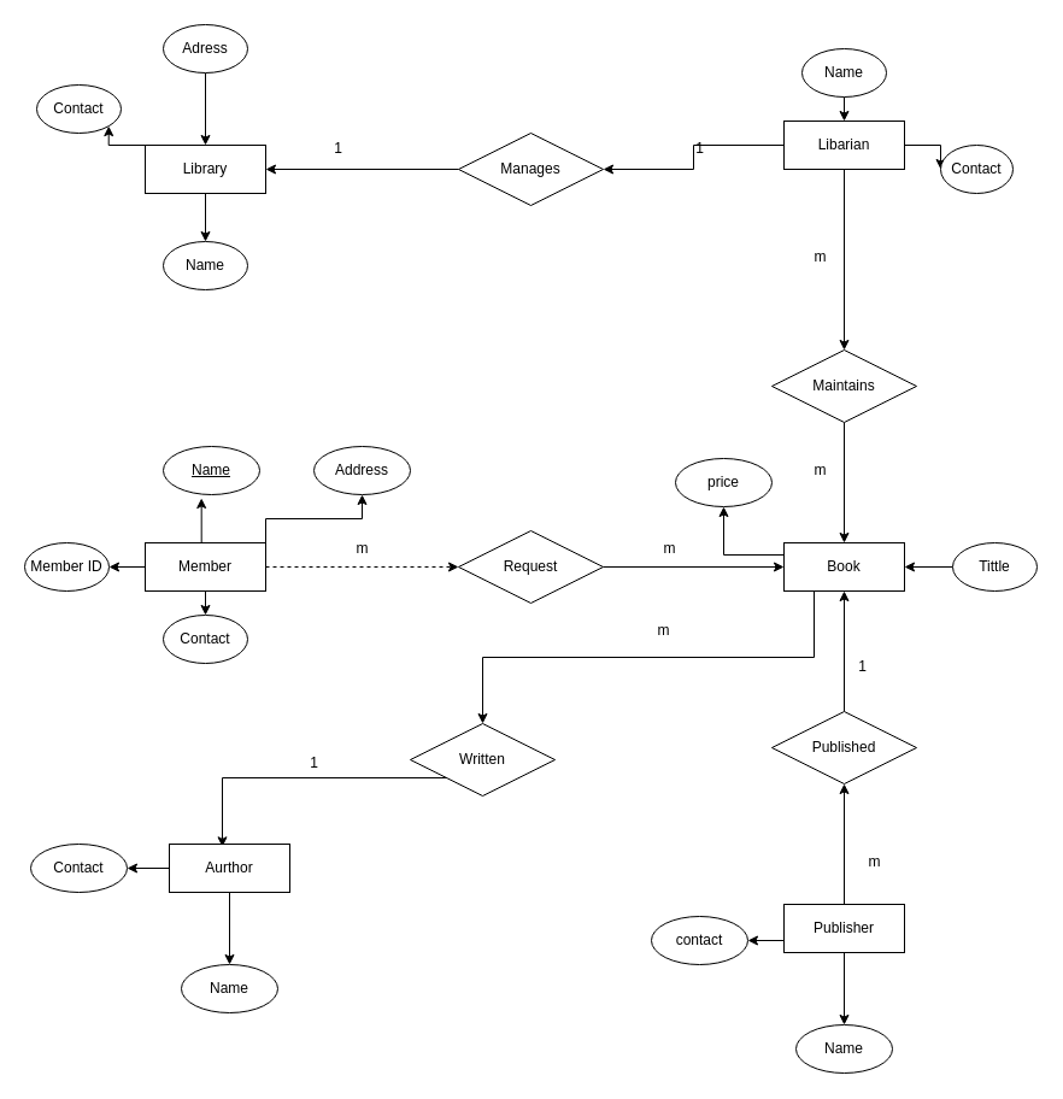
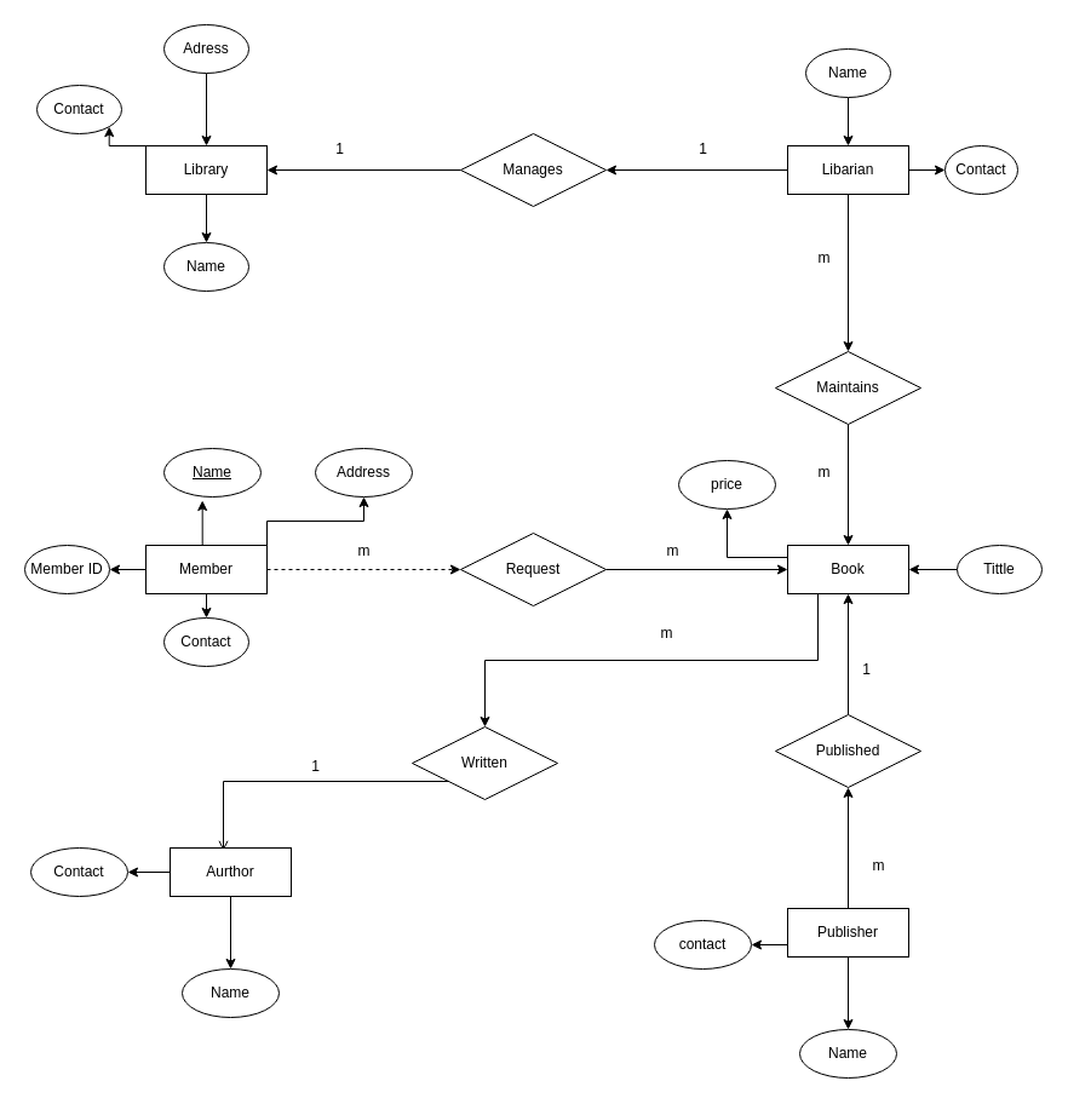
  <mxCell id="0" />
  <mxCell id="1" parent="0" />
  <mxCell id="2" style="edgeStyle=orthogonalEdgeStyle;rounded=0;orthogonalLoop=1;jettySize=auto;html=1;exitX=1;exitY=0.5;exitDx=0;exitDy=0;entryX=0;entryY=0.5;entryDx=0;entryDy=0;dashed=1;" parent="1" source="7" target="9" edge="1"><mxGeometry relative="1" as="geometry" /></mxCell>
  <mxCell id="3" style="edgeStyle=orthogonalEdgeStyle;rounded=0;orthogonalLoop=1;jettySize=auto;html=1;exitX=0;exitY=0.5;exitDx=0;exitDy=0;entryX=1;entryY=0.5;entryDx=0;entryDy=0;" edge="1" parent="1" source="7" target="47"><mxGeometry relative="1" as="geometry" /></mxCell>
  <mxCell id="4" style="edgeStyle=orthogonalEdgeStyle;rounded=0;orthogonalLoop=1;jettySize=auto;html=1;exitX=0.5;exitY=0;exitDx=0;exitDy=0;entryX=0.396;entryY=1.075;entryDx=0;entryDy=0;entryPerimeter=0;" edge="1" parent="1" source="7" target="46"><mxGeometry relative="1" as="geometry" /></mxCell>
  <mxCell id="5" style="edgeStyle=orthogonalEdgeStyle;rounded=0;orthogonalLoop=1;jettySize=auto;html=1;exitX=0.5;exitY=1;exitDx=0;exitDy=0;entryX=0.5;entryY=0;entryDx=0;entryDy=0;" edge="1" parent="1" source="7" target="48"><mxGeometry relative="1" as="geometry" /></mxCell>
  <mxCell id="6" style="edgeStyle=orthogonalEdgeStyle;rounded=0;orthogonalLoop=1;jettySize=auto;html=1;exitX=1;exitY=0;exitDx=0;exitDy=0;" edge="1" parent="1" source="7" target="52"><mxGeometry relative="1" as="geometry" /></mxCell>
  <mxCell id="7" value="Member" style="whiteSpace=wrap;html=1;align=center;" parent="1" vertex="1"><mxGeometry x="120" y="450" width="100" height="40" as="geometry" /></mxCell>
  <mxCell id="8" style="edgeStyle=orthogonalEdgeStyle;rounded=0;orthogonalLoop=1;jettySize=auto;html=1;exitX=1;exitY=0.5;exitDx=0;exitDy=0;entryX=0;entryY=0.5;entryDx=0;entryDy=0;" parent="1" source="9" target="12" edge="1"><mxGeometry relative="1" as="geometry" /></mxCell>
  <mxCell id="9" value="Request" style="shape=rhombus;perimeter=rhombusPerimeter;whiteSpace=wrap;html=1;align=center;" parent="1" vertex="1"><mxGeometry x="380" y="440" width="120" height="60" as="geometry" /></mxCell>
  <mxCell id="10" style="edgeStyle=orthogonalEdgeStyle;rounded=0;orthogonalLoop=1;jettySize=auto;html=1;exitX=0.25;exitY=1;exitDx=0;exitDy=0;" parent="1" source="12" target="31" edge="1"><mxGeometry relative="1" as="geometry" /></mxCell>
  <mxCell id="11" style="edgeStyle=orthogonalEdgeStyle;rounded=0;orthogonalLoop=1;jettySize=auto;html=1;exitX=0;exitY=0.25;exitDx=0;exitDy=0;entryX=0.5;entryY=1;entryDx=0;entryDy=0;" edge="1" parent="1" source="12" target="51"><mxGeometry relative="1" as="geometry" /></mxCell>
  <mxCell id="12" value="Book" style="whiteSpace=wrap;html=1;align=center;" parent="1" vertex="1"><mxGeometry x="650" y="450" width="100" height="40" as="geometry" /></mxCell>
  <mxCell id="13" style="edgeStyle=orthogonalEdgeStyle;rounded=0;orthogonalLoop=1;jettySize=auto;html=1;exitX=0.5;exitY=1;exitDx=0;exitDy=0;entryX=0.5;entryY=0;entryDx=0;entryDy=0;" parent="1" source="14" target="12" edge="1"><mxGeometry relative="1" as="geometry" /></mxCell>
  <mxCell id="14" value="Maintains" style="shape=rhombus;perimeter=rhombusPerimeter;whiteSpace=wrap;html=1;align=center;" parent="1" vertex="1"><mxGeometry x="640" y="290" width="120" height="60" as="geometry" /></mxCell>
  <mxCell id="15" style="edgeStyle=orthogonalEdgeStyle;rounded=0;orthogonalLoop=1;jettySize=auto;html=1;exitX=0;exitY=0.5;exitDx=0;exitDy=0;entryX=1;entryY=0.5;entryDx=0;entryDy=0;" parent="1" source="18" target="20" edge="1"><mxGeometry relative="1" as="geometry" /></mxCell>
  <mxCell id="16" style="edgeStyle=orthogonalEdgeStyle;rounded=0;orthogonalLoop=1;jettySize=auto;html=1;exitX=0.5;exitY=1;exitDx=0;exitDy=0;entryX=0.5;entryY=0;entryDx=0;entryDy=0;" parent="1" source="18" target="14" edge="1"><mxGeometry relative="1" as="geometry" /></mxCell>
  <mxCell id="17" style="edgeStyle=orthogonalEdgeStyle;rounded=0;orthogonalLoop=1;jettySize=auto;html=1;exitX=1;exitY=0.5;exitDx=0;exitDy=0;entryX=0;entryY=0.5;entryDx=0;entryDy=0;" parent="1" source="18" target="41" edge="1"><mxGeometry relative="1" as="geometry" /></mxCell>
- <mxCell id="18" value="Libarian" style="whiteSpace=wrap;html=1;align=center;" parent="1" vertex="1"><mxGeometry x="650" y="100" width="100" height="40" as="geometry" /></mxCell>
+ <mxCell id="18" value="Libarian" style="whiteSpace=wrap;html=1;align=center;" parent="1" vertex="1"><mxGeometry x="650" y="120" width="100" height="40" as="geometry" /></mxCell>
  <mxCell id="19" style="edgeStyle=orthogonalEdgeStyle;rounded=0;orthogonalLoop=1;jettySize=auto;html=1;entryX=1;entryY=0.5;entryDx=0;entryDy=0;" parent="1" source="20" target="23" edge="1"><mxGeometry relative="1" as="geometry" /></mxCell>
  <mxCell id="20" value="Manages" style="shape=rhombus;perimeter=rhombusPerimeter;whiteSpace=wrap;html=1;align=center;" parent="1" vertex="1"><mxGeometry x="380" y="110" width="120" height="60" as="geometry" /></mxCell>
  <mxCell id="21" style="edgeStyle=orthogonalEdgeStyle;rounded=0;orthogonalLoop=1;jettySize=auto;html=1;exitX=0.5;exitY=1;exitDx=0;exitDy=0;entryX=0.5;entryY=0;entryDx=0;entryDy=0;" parent="1" source="23" target="35" edge="1"><mxGeometry relative="1" as="geometry" /></mxCell>
  <mxCell id="22" style="edgeStyle=orthogonalEdgeStyle;rounded=0;orthogonalLoop=1;jettySize=auto;html=1;exitX=0;exitY=0;exitDx=0;exitDy=0;entryX=1;entryY=1;entryDx=0;entryDy=0;" parent="1" source="23" target="38" edge="1"><mxGeometry relative="1" as="geometry" /></mxCell>
  <mxCell id="23" value="Library" style="whiteSpace=wrap;html=1;align=center;" parent="1" vertex="1"><mxGeometry x="120" y="120" width="100" height="40" as="geometry" /></mxCell>
  <mxCell id="24" style="edgeStyle=orthogonalEdgeStyle;rounded=0;orthogonalLoop=1;jettySize=auto;html=1;exitX=0.5;exitY=0;exitDx=0;exitDy=0;entryX=0.5;entryY=1;entryDx=0;entryDy=0;" edge="1" parent="1" source="25" target="12"><mxGeometry relative="1" as="geometry" /></mxCell>
  <mxCell id="25" value="Published" style="shape=rhombus;perimeter=rhombusPerimeter;whiteSpace=wrap;html=1;align=center;" parent="1" vertex="1"><mxGeometry x="640" y="590" width="120" height="60" as="geometry" /></mxCell>
  <mxCell id="26" style="edgeStyle=orthogonalEdgeStyle;rounded=0;orthogonalLoop=1;jettySize=auto;html=1;exitX=0.5;exitY=1;exitDx=0;exitDy=0;entryX=0.5;entryY=0;entryDx=0;entryDy=0;" parent="1" source="29" target="44" edge="1"><mxGeometry relative="1" as="geometry" /></mxCell>
  <mxCell id="27" style="edgeStyle=orthogonalEdgeStyle;rounded=0;orthogonalLoop=1;jettySize=auto;html=1;exitX=0;exitY=0.75;exitDx=0;exitDy=0;entryX=1;entryY=0.5;entryDx=0;entryDy=0;" edge="1" parent="1" source="29" target="45"><mxGeometry relative="1" as="geometry" /></mxCell>
  <mxCell id="28" style="edgeStyle=orthogonalEdgeStyle;rounded=0;orthogonalLoop=1;jettySize=auto;html=1;exitX=0.5;exitY=0;exitDx=0;exitDy=0;entryX=0.5;entryY=1;entryDx=0;entryDy=0;" edge="1" parent="1" source="29" target="25"><mxGeometry relative="1" as="geometry" /></mxCell>
  <mxCell id="29" value="Publisher" style="whiteSpace=wrap;html=1;align=center;" parent="1" vertex="1"><mxGeometry x="650" y="750" width="100" height="40" as="geometry" /></mxCell>
- <mxCell id="30" style="edgeStyle=orthogonalEdgeStyle;rounded=0;orthogonalLoop=1;jettySize=auto;html=1;exitX=0;exitY=1;exitDx=0;exitDy=0;entryX=0.44;entryY=0.058;entryDx=0;entryDy=0;entryPerimeter=0;" parent="1" source="31" target="34" edge="1"><mxGeometry relative="1" as="geometry" /></mxCell>
+ <mxCell id="30" style="edgeStyle=orthogonalEdgeStyle;rounded=0;orthogonalLoop=1;jettySize=auto;html=1;exitX=0;exitY=1;exitDx=0;exitDy=0;entryX=0.44;entryY=0.058;entryDx=0;entryDy=0;entryPerimeter=0;endArrow=open;" parent="1" source="31" target="34" edge="1"><mxGeometry relative="1" as="geometry" /></mxCell>
  <mxCell id="31" value="Written" style="shape=rhombus;perimeter=rhombusPerimeter;whiteSpace=wrap;html=1;align=center;" parent="1" vertex="1"><mxGeometry x="340" y="600" width="120" height="60" as="geometry" /></mxCell>
  <mxCell id="32" style="edgeStyle=orthogonalEdgeStyle;rounded=0;orthogonalLoop=1;jettySize=auto;html=1;exitX=0.5;exitY=1;exitDx=0;exitDy=0;entryX=0.5;entryY=0;entryDx=0;entryDy=0;" parent="1" source="34" target="42" edge="1"><mxGeometry relative="1" as="geometry" /></mxCell>
  <mxCell id="33" style="edgeStyle=orthogonalEdgeStyle;rounded=0;orthogonalLoop=1;jettySize=auto;html=1;exitX=0;exitY=0.5;exitDx=0;exitDy=0;entryX=1;entryY=0.5;entryDx=0;entryDy=0;" parent="1" source="34" target="43" edge="1"><mxGeometry relative="1" as="geometry" /></mxCell>
  <mxCell id="34" value="Aurthor" style="whiteSpace=wrap;html=1;align=center;" parent="1" vertex="1"><mxGeometry x="140" y="700" width="100" height="40" as="geometry" /></mxCell>
  <mxCell id="35" value="Name" style="ellipse;whiteSpace=wrap;html=1;align=center;" parent="1" vertex="1"><mxGeometry x="135" y="200" width="70" height="40" as="geometry" /></mxCell>
  <mxCell id="36" style="edgeStyle=orthogonalEdgeStyle;rounded=0;orthogonalLoop=1;jettySize=auto;html=1;exitX=0.5;exitY=1;exitDx=0;exitDy=0;entryX=0.5;entryY=0;entryDx=0;entryDy=0;" parent="1" source="37" target="23" edge="1"><mxGeometry relative="1" as="geometry" /></mxCell>
  <mxCell id="37" value="Adress" style="ellipse;whiteSpace=wrap;html=1;align=center;" parent="1" vertex="1"><mxGeometry x="135" y="20" width="70" height="40" as="geometry" /></mxCell>
  <mxCell id="38" value="Contact" style="ellipse;whiteSpace=wrap;html=1;align=center;" parent="1" vertex="1"><mxGeometry x="30" y="70" width="70" height="40" as="geometry" /></mxCell>
  <mxCell id="39" style="edgeStyle=orthogonalEdgeStyle;rounded=0;orthogonalLoop=1;jettySize=auto;html=1;exitX=0.5;exitY=1;exitDx=0;exitDy=0;entryX=0.5;entryY=0;entryDx=0;entryDy=0;" parent="1" source="40" target="18" edge="1"><mxGeometry relative="1" as="geometry" /></mxCell>
  <mxCell id="40" value="Name" style="ellipse;whiteSpace=wrap;html=1;align=center;" parent="1" vertex="1"><mxGeometry x="665" y="40" width="70" height="40" as="geometry" /></mxCell>
  <mxCell id="41" value="Contact" style="ellipse;whiteSpace=wrap;html=1;align=center;" parent="1" vertex="1"><mxGeometry x="780" y="120" width="60" height="40" as="geometry" /></mxCell>
  <mxCell id="42" value="Name" style="ellipse;whiteSpace=wrap;html=1;align=center;" parent="1" vertex="1"><mxGeometry x="150" y="800" width="80" height="40" as="geometry" /></mxCell>
  <mxCell id="43" value="Contact" style="ellipse;whiteSpace=wrap;html=1;align=center;" parent="1" vertex="1"><mxGeometry x="25" y="700" width="80" height="40" as="geometry" /></mxCell>
  <mxCell id="44" value="Name" style="ellipse;whiteSpace=wrap;html=1;align=center;" parent="1" vertex="1"><mxGeometry x="660" y="850" width="80" height="40" as="geometry" /></mxCell>
  <mxCell id="45" value="contact" style="ellipse;whiteSpace=wrap;html=1;align=center;" parent="1" vertex="1"><mxGeometry x="540" y="760" width="80" height="40" as="geometry" /></mxCell>
  <mxCell id="46" value="Name" style="ellipse;whiteSpace=wrap;html=1;align=center;fontStyle=4;" vertex="1" parent="1"><mxGeometry x="135" y="370" width="80" height="40" as="geometry" /></mxCell>
  <mxCell id="47" value="Member ID" style="ellipse;whiteSpace=wrap;html=1;align=center;" vertex="1" parent="1"><mxGeometry y="450" width="70" height="40" as="geometry" x="20" /></mxCell>
  <mxCell id="48" value="Contact" style="ellipse;whiteSpace=wrap;html=1;align=center;" vertex="1" parent="1"><mxGeometry x="135" y="510" width="70" height="40" as="geometry" /></mxCell>
  <mxCell id="49" style="edgeStyle=orthogonalEdgeStyle;rounded=0;orthogonalLoop=1;jettySize=auto;html=1;exitX=0;exitY=0.5;exitDx=0;exitDy=0;entryX=1;entryY=0.5;entryDx=0;entryDy=0;" edge="1" parent="1" source="50" target="12"><mxGeometry relative="1" as="geometry" /></mxCell>
  <mxCell id="50" value="Tittle" style="ellipse;whiteSpace=wrap;html=1;align=center;" vertex="1" parent="1"><mxGeometry x="790" y="450" width="70" height="40" as="geometry" /></mxCell>
  <mxCell id="51" value="price" style="ellipse;whiteSpace=wrap;html=1;align=center;" vertex="1" parent="1"><mxGeometry x="560" y="380" width="80" height="40" as="geometry" /></mxCell>
  <mxCell id="52" value="Address" style="ellipse;whiteSpace=wrap;html=1;align=center;" vertex="1" parent="1"><mxGeometry x="260" y="370" width="80" height="40" as="geometry" /></mxCell>
  <mxCell id="53" value="m" style="text;html=1;align=center;verticalAlign=middle;resizable=0;points=[];autosize=1;strokeColor=none;fillColor=none;" vertex="1" parent="1"><mxGeometry x="285" y="440" width="30" height="30" as="geometry" /></mxCell>
  <mxCell id="54" value="m" style="text;html=1;align=center;verticalAlign=middle;resizable=0;points=[];autosize=1;strokeColor=none;fillColor=none;" vertex="1" parent="1"><mxGeometry x="540" y="440" width="30" height="30" as="geometry" /></mxCell>
  <mxCell id="55" value="1" style="text;html=1;align=center;verticalAlign=middle;resizable=0;points=[];autosize=1;strokeColor=none;fillColor=none;" vertex="1" parent="1"><mxGeometry x="245" y="618" width="30" height="30" as="geometry" /></mxCell>
  <mxCell id="56" value="m" style="text;html=1;align=center;verticalAlign=middle;resizable=0;points=[];autosize=1;strokeColor=none;fillColor=none;" vertex="1" parent="1"><mxGeometry x="535" y="508" width="30" height="30" as="geometry" /></mxCell>
  <mxCell id="57" value="1" style="text;html=1;align=center;verticalAlign=middle;resizable=0;points=[];autosize=1;strokeColor=none;fillColor=none;" vertex="1" parent="1"><mxGeometry x="265" y="108" width="30" height="30" as="geometry" /></mxCell>
  <mxCell id="58" value="1" style="text;html=1;align=center;verticalAlign=middle;resizable=0;points=[];autosize=1;strokeColor=none;fillColor=none;" vertex="1" parent="1"><mxGeometry x="565" y="108" width="30" height="30" as="geometry" /></mxCell>
  <mxCell id="59" value="m" style="text;html=1;align=center;verticalAlign=middle;resizable=0;points=[];autosize=1;strokeColor=none;fillColor=none;" vertex="1" parent="1"><mxGeometry x="665" y="198" width="30" height="30" as="geometry" /></mxCell>
  <mxCell id="60" value="m" style="text;html=1;align=center;verticalAlign=middle;resizable=0;points=[];autosize=1;strokeColor=none;fillColor=none;" vertex="1" parent="1"><mxGeometry x="665" y="375" width="30" height="30" as="geometry" /></mxCell>
  <mxCell id="61" value="1" style="text;html=1;align=center;verticalAlign=middle;resizable=0;points=[];autosize=1;strokeColor=none;fillColor=none;" vertex="1" parent="1"><mxGeometry x="700" y="538" width="30" height="30" as="geometry" /></mxCell>
  <mxCell id="62" value="m" style="text;html=1;align=center;verticalAlign=middle;resizable=0;points=[];autosize=1;strokeColor=none;fillColor=none;" vertex="1" parent="1"><mxGeometry x="710" y="700" width="30" height="30" as="geometry" /></mxCell>
